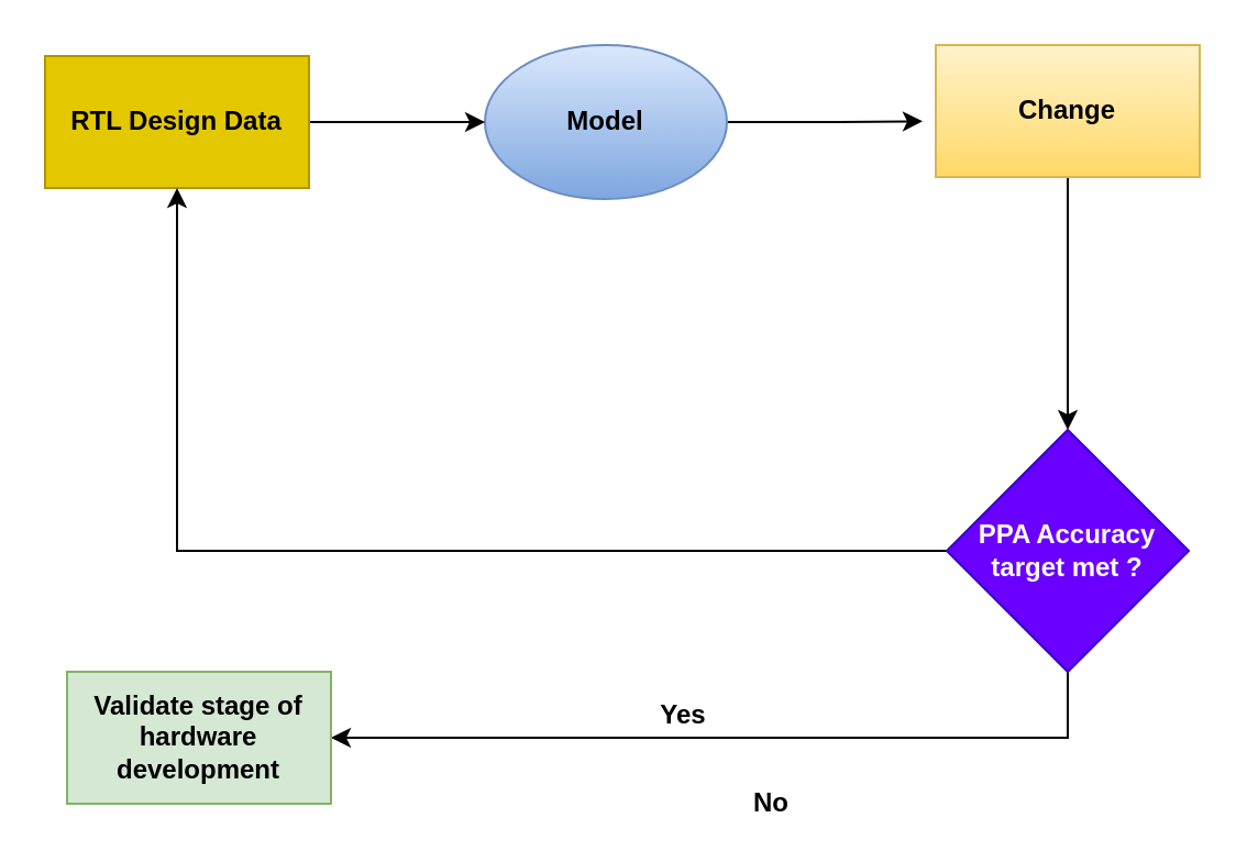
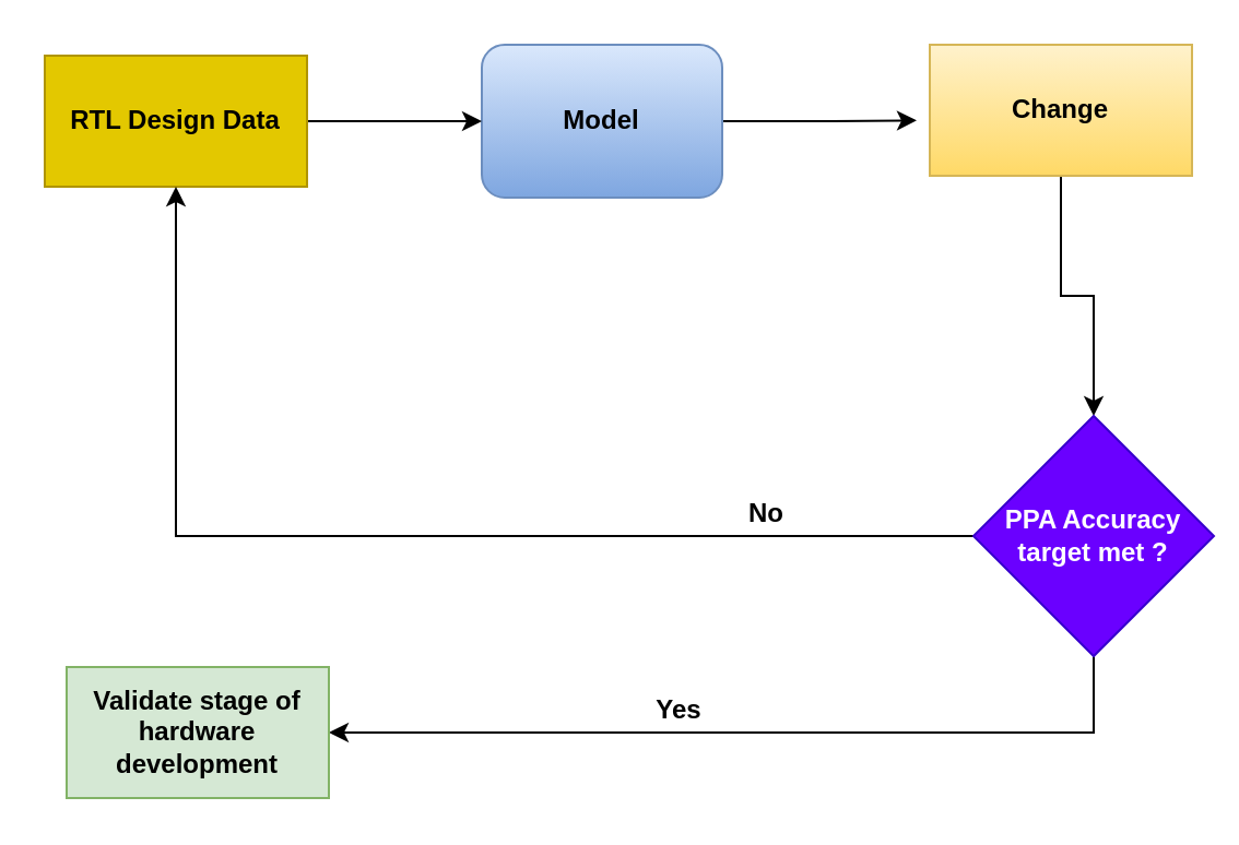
  <mxCell id="0" />
  <mxCell id="1" parent="0" />
  <mxCell id="2" style="edgeStyle=orthogonalEdgeStyle;rounded=0;orthogonalLoop=1;jettySize=auto;html=1;exitX=1;exitY=0.5;exitDx=0;exitDy=0;entryX=-0.05;entryY=0.578;entryDx=0;entryDy=0;entryPerimeter=0;fontStyle=1" edge="1" parent="1" source="3" target="5"><mxGeometry relative="1" as="geometry" /></mxCell>
- <mxCell id="3" value="Model" style="ellipse;whiteSpace=wrap;html=1;fillColor=#dae8fc;strokeColor=#6c8ebf;fontStyle=1;gradientColor=#7ea6e0;" vertex="1" parent="1"><mxGeometry x="220" y="20" width="110" height="70" as="geometry" /></mxCell>
+ <mxCell id="3" value="Model" style="whiteSpace=wrap;html=1;fillColor=#dae8fc;strokeColor=#6c8ebf;fontStyle=1;gradientColor=#7ea6e0;rounded=1;" vertex="1" parent="1"><mxGeometry x="220" y="20" width="110" height="70" as="geometry" /></mxCell>
  <mxCell id="4" style="edgeStyle=orthogonalEdgeStyle;rounded=0;orthogonalLoop=1;jettySize=auto;html=1;exitX=0.5;exitY=1;exitDx=0;exitDy=0;entryX=0.5;entryY=0;entryDx=0;entryDy=0;fontStyle=1" edge="1" parent="1" source="5" target="10"><mxGeometry relative="1" as="geometry" /></mxCell>
  <mxCell id="5" value="Change" style="rounded=0;whiteSpace=wrap;html=1;fillColor=#fff2cc;strokeColor=#d6b656;fontStyle=1;gradientColor=#ffd966;" vertex="1" parent="1"><mxGeometry x="425" y="20" width="120" height="60" as="geometry" /></mxCell>
  <mxCell id="6" style="edgeStyle=orthogonalEdgeStyle;rounded=0;orthogonalLoop=1;jettySize=auto;html=1;exitX=1;exitY=0.5;exitDx=0;exitDy=0;entryX=0;entryY=0.5;entryDx=0;entryDy=0;fontStyle=1" edge="1" parent="1" source="7" target="3"><mxGeometry relative="1" as="geometry" /></mxCell>
  <mxCell id="7" value="RTL Design Data" style="rounded=0;whiteSpace=wrap;html=1;fillColor=#e3c800;strokeColor=#B09500;fontStyle=1;fontColor=#000000;" vertex="1" parent="1"><mxGeometry x="20" y="25" width="120" height="60" as="geometry" /></mxCell>
  <mxCell id="8" style="edgeStyle=orthogonalEdgeStyle;rounded=0;orthogonalLoop=1;jettySize=auto;html=1;exitX=0;exitY=0.5;exitDx=0;exitDy=0;entryX=0.5;entryY=1;entryDx=0;entryDy=0;fontStyle=1" edge="1" parent="1" source="10" target="7"><mxGeometry relative="1" as="geometry" /></mxCell>
  <mxCell id="9" style="edgeStyle=orthogonalEdgeStyle;rounded=0;orthogonalLoop=1;jettySize=auto;html=1;exitX=0.5;exitY=1;exitDx=0;exitDy=0;entryX=1;entryY=0.5;entryDx=0;entryDy=0;fontStyle=1" edge="1" parent="1" source="10" target="11"><mxGeometry relative="1" as="geometry" /></mxCell>
- <mxCell id="10" value="PPA Accuracy target met ?" style="rhombus;whiteSpace=wrap;html=1;fillColor=#6a00ff;strokeColor=#3700CC;fontStyle=1;fontColor=#ffffff;" vertex="1" parent="1"><mxGeometry x="430" y="195" width="110" height="110" as="geometry" /></mxCell>
+ <mxCell id="10" value="PPA Accuracy target met ?" style="rhombus;whiteSpace=wrap;html=1;fillColor=#6a00ff;strokeColor=#3700CC;fontStyle=1;fontColor=#ffffff;" vertex="1" parent="1"><mxGeometry x="445" y="190" width="110" height="110" as="geometry" /></mxCell>
  <mxCell id="11" value="Validate stage of hardware development" style="rounded=0;whiteSpace=wrap;html=1;fillColor=#d5e8d4;strokeColor=#82b366;fontStyle=1" vertex="1" parent="1"><mxGeometry x="30" y="305" width="120" height="60" as="geometry" /></mxCell>
  <mxCell id="12" value="Yes" style="text;html=1;align=center;verticalAlign=middle;resizable=0;points=[];autosize=1;strokeColor=none;fillColor=none;fontStyle=1" vertex="1" parent="1"><mxGeometry x="290" y="315" width="40" height="20" as="geometry" /></mxCell>
- <mxCell id="13" value="No" style="text;html=1;align=center;verticalAlign=middle;resizable=0;points=[];autosize=1;strokeColor=none;fillColor=none;fontStyle=1" vertex="1" parent="1"><mxGeometry x="335" y="355" width="30" height="20" as="geometry" /></mxCell>
+ <mxCell id="13" value="No" style="text;html=1;align=center;verticalAlign=middle;resizable=0;points=[];autosize=1;strokeColor=none;fillColor=none;fontStyle=1" vertex="1" parent="1"><mxGeometry x="335" y="225" width="30" height="20" as="geometry" /></mxCell>
